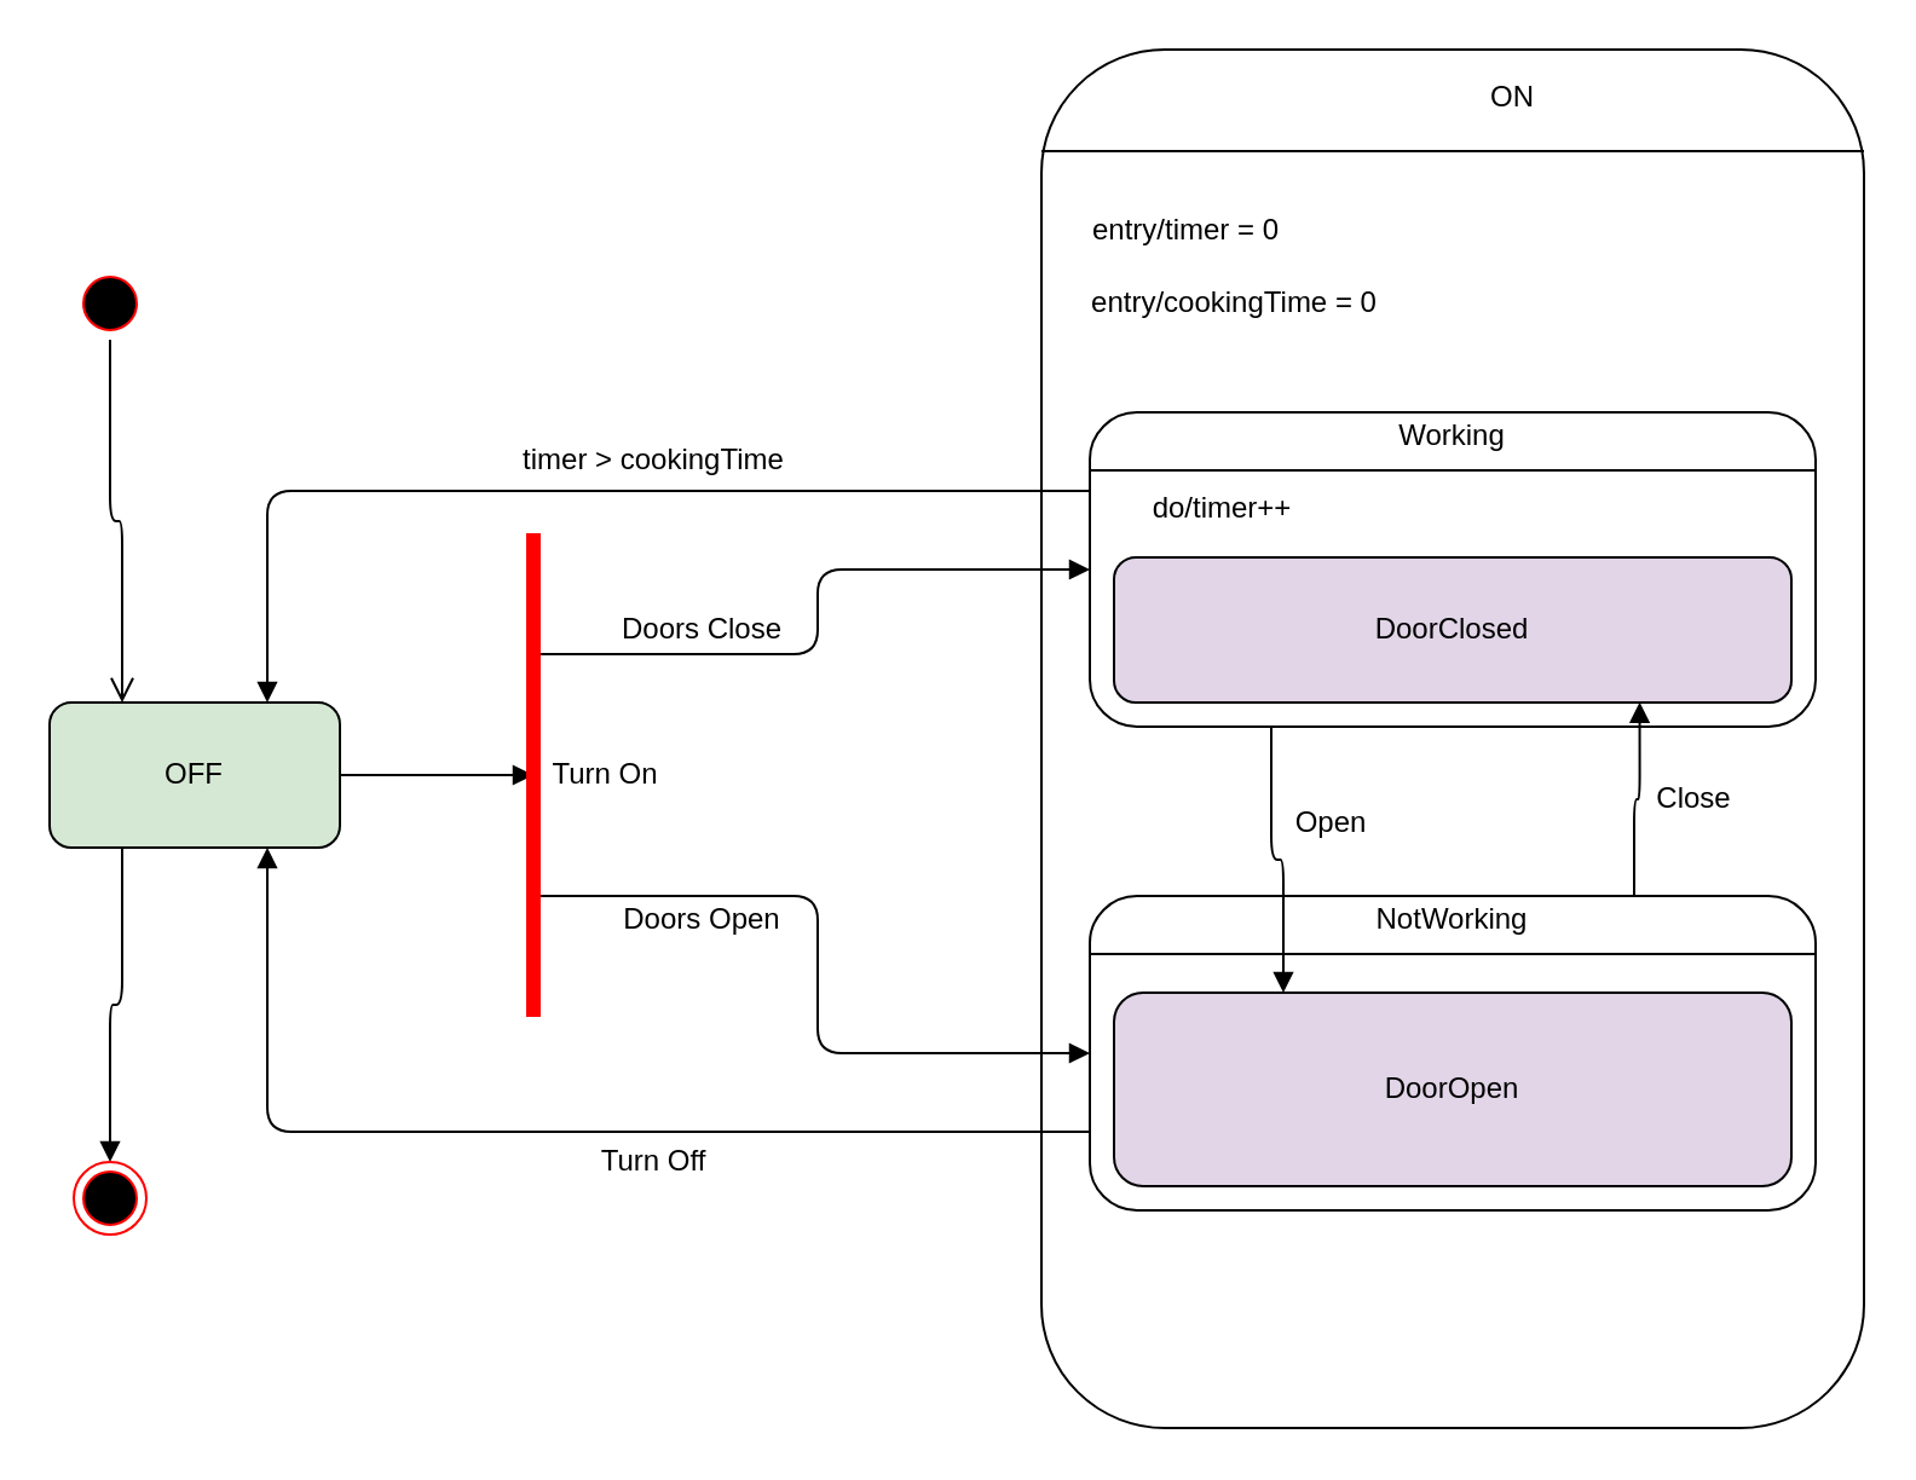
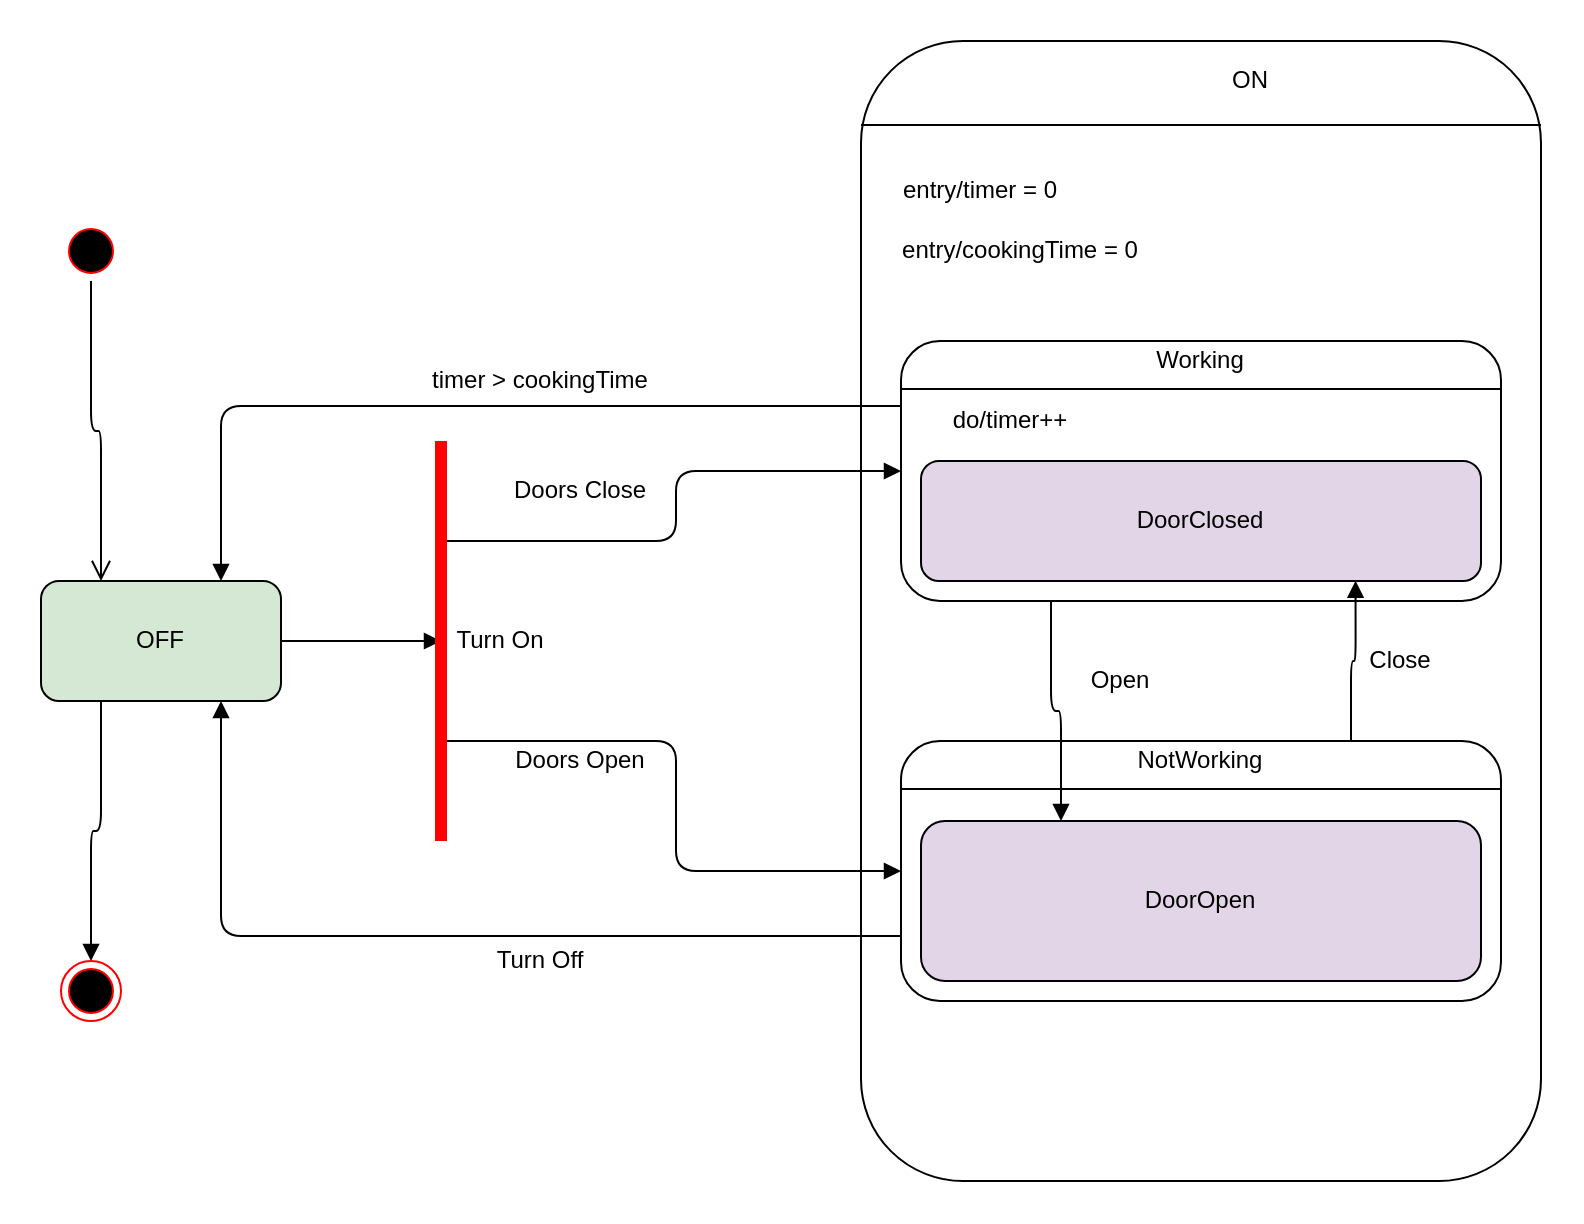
  <mxCell id="0" />
  <mxCell id="1" parent="0" />
  <mxCell id="2" value="" style="rounded=1;whiteSpace=wrap;html=1;" vertex="1" parent="1"><mxGeometry x="430" y="20" width="340" height="570" as="geometry" /></mxCell>
  <mxCell id="3" value="" style="line;strokeWidth=1;fillColor=none;align=left;verticalAlign=middle;spacingTop=-1;spacingLeft=3;spacingRight=3;rotatable=0;labelPosition=right;points=[];portConstraint=eastwest;" vertex="1" parent="1"><mxGeometry x="430" y="58" width="340" height="8" as="geometry" /></mxCell>
  <mxCell id="4" value="ON" style="text;html=1;strokeColor=none;fillColor=none;align=center;verticalAlign=middle;whiteSpace=wrap;rounded=0;" vertex="1" parent="1"><mxGeometry x="605" y="30" width="40" height="20" as="geometry" /></mxCell>
  <mxCell id="5" value="&lt;div style=&quot;text-align: left&quot;&gt;&lt;span&gt;entry/timer = 0&lt;/span&gt;&lt;/div&gt;" style="text;html=1;strokeColor=none;fillColor=none;align=center;verticalAlign=middle;whiteSpace=wrap;rounded=0;" vertex="1" parent="1"><mxGeometry x="440" y="80" width="100" height="30" as="geometry" /></mxCell>
  <mxCell id="6" value="&lt;div style=&quot;text-align: left&quot;&gt;&lt;span&gt;entry/cookingTime = 0&lt;/span&gt;&lt;/div&gt;" style="text;html=1;strokeColor=none;fillColor=none;align=center;verticalAlign=middle;whiteSpace=wrap;rounded=0;" vertex="1" parent="1"><mxGeometry x="440" y="110" width="140" height="30" as="geometry" /></mxCell>
  <mxCell id="7" value="" style="rounded=1;whiteSpace=wrap;html=1;" vertex="1" parent="1"><mxGeometry x="450" y="170" width="300" height="130" as="geometry" /></mxCell>
  <mxCell id="8" value="" style="line;strokeWidth=1;fillColor=none;align=left;verticalAlign=middle;spacingTop=-1;spacingLeft=3;spacingRight=3;rotatable=0;labelPosition=right;points=[];portConstraint=eastwest;" vertex="1" parent="1"><mxGeometry x="450" y="190" width="300" height="8" as="geometry" /></mxCell>
  <mxCell id="9" value="Working" style="text;html=1;strokeColor=none;fillColor=none;align=center;verticalAlign=middle;whiteSpace=wrap;rounded=0;" vertex="1" parent="1"><mxGeometry x="580" y="170" width="40" height="20" as="geometry" /></mxCell>
  <mxCell id="10" value="DoorClosed" style="rounded=1;whiteSpace=wrap;html=1;fillColor=#e1d5e7;" vertex="1" parent="1"><mxGeometry x="460" y="230" width="280" height="60" as="geometry" /></mxCell>
  <mxCell id="11" value="" style="rounded=1;whiteSpace=wrap;html=1;" vertex="1" parent="1"><mxGeometry x="450" y="370" width="300" height="130" as="geometry" /></mxCell>
  <mxCell id="12" value="" style="line;strokeWidth=1;fillColor=none;align=left;verticalAlign=middle;spacingTop=-1;spacingLeft=3;spacingRight=3;rotatable=0;labelPosition=right;points=[];portConstraint=eastwest;" vertex="1" parent="1"><mxGeometry x="450" y="390" width="300" height="8" as="geometry" /></mxCell>
  <mxCell id="13" value="NotWorking" style="text;html=1;strokeColor=none;fillColor=none;align=center;verticalAlign=middle;whiteSpace=wrap;rounded=0;" vertex="1" parent="1"><mxGeometry x="580" y="370" width="40" height="20" as="geometry" /></mxCell>
  <mxCell id="14" value="DoorOpen" style="rounded=1;whiteSpace=wrap;html=1;fillColor=#e1d5e7;" vertex="1" parent="1"><mxGeometry x="460" y="410" width="280" height="80" as="geometry" /></mxCell>
  <mxCell id="15" value="do/timer++" style="text;html=1;strokeColor=none;fillColor=none;align=center;verticalAlign=middle;whiteSpace=wrap;rounded=0;" vertex="1" parent="1"><mxGeometry x="460" y="200" width="90" height="20" as="geometry" /></mxCell>
  <mxCell id="16" value="" style="endArrow=block;endFill=1;html=1;edgeStyle=orthogonalEdgeStyle;align=left;verticalAlign=top;exitX=0.75;exitY=0;exitDx=0;exitDy=0;entryX=0.776;entryY=0.997;entryDx=0;entryDy=0;entryPerimeter=0;" edge="1" parent="1" source="11" target="10"><mxGeometry x="-0.75" y="60" relative="1" as="geometry"><mxPoint x="190" y="240" as="sourcePoint" /><mxPoint x="350" y="240" as="targetPoint" /><mxPoint as="offset" /></mxGeometry></mxCell>
  <mxCell id="17" value="" style="endArrow=block;endFill=1;html=1;edgeStyle=orthogonalEdgeStyle;align=left;verticalAlign=top;exitX=0.25;exitY=1;exitDx=0;exitDy=0;entryX=0.25;entryY=0;entryDx=0;entryDy=0;" edge="1" parent="1" source="7" target="14"><mxGeometry x="-0.75" y="60" relative="1" as="geometry"><mxPoint x="200" y="250" as="sourcePoint" /><mxPoint x="360" y="250" as="targetPoint" /><mxPoint as="offset" /></mxGeometry></mxCell>
  <mxCell id="18" value="" style="endArrow=block;endFill=1;html=1;edgeStyle=orthogonalEdgeStyle;align=left;verticalAlign=top;exitX=0.25;exitY=1;exitDx=0;exitDy=0;entryX=0.5;entryY=0;entryDx=0;entryDy=0;" edge="1" parent="1" source="26" target="35"><mxGeometry x="-0.75" y="60" relative="1" as="geometry"><mxPoint x="10" y="90" as="sourcePoint" /><mxPoint x="170" y="90" as="targetPoint" /><mxPoint as="offset" /></mxGeometry></mxCell>
  <mxCell id="19" value="" style="endArrow=block;endFill=1;html=1;edgeStyle=orthogonalEdgeStyle;align=left;verticalAlign=top;exitX=0;exitY=0.75;exitDx=0;exitDy=0;entryX=0.75;entryY=1;entryDx=0;entryDy=0;" edge="1" parent="1" source="11" target="26"><mxGeometry x="-0.75" y="60" relative="1" as="geometry"><mxPoint x="20" y="100" as="sourcePoint" /><mxPoint x="180" y="100" as="targetPoint" /><mxPoint as="offset" /></mxGeometry></mxCell>
  <mxCell id="20" value="" style="endArrow=block;endFill=1;html=1;edgeStyle=orthogonalEdgeStyle;align=left;verticalAlign=top;exitX=0;exitY=0.25;exitDx=0;exitDy=0;entryX=0.75;entryY=0;entryDx=0;entryDy=0;" edge="1" parent="1" source="7" target="26"><mxGeometry x="-0.75" y="60" relative="1" as="geometry"><mxPoint x="30" y="110" as="sourcePoint" /><mxPoint x="190" y="110" as="targetPoint" /><mxPoint as="offset" /></mxGeometry></mxCell>
  <mxCell id="21" value="" style="endArrow=block;endFill=1;html=1;edgeStyle=orthogonalEdgeStyle;align=left;verticalAlign=top;exitX=0.75;exitY=0.5;exitDx=0;exitDy=0;exitPerimeter=0;entryX=0;entryY=0.5;entryDx=0;entryDy=0;" edge="1" parent="1" source="27" target="11"><mxGeometry x="-0.75" y="60" relative="1" as="geometry"><mxPoint x="40" y="120" as="sourcePoint" /><mxPoint x="200" y="120" as="targetPoint" /><mxPoint as="offset" /></mxGeometry></mxCell>
  <mxCell id="22" value="" style="endArrow=block;endFill=1;html=1;edgeStyle=orthogonalEdgeStyle;align=left;verticalAlign=top;exitX=0.25;exitY=0.5;exitDx=0;exitDy=0;exitPerimeter=0;entryX=0;entryY=0.5;entryDx=0;entryDy=0;" edge="1" parent="1" source="27" target="7"><mxGeometry x="-0.75" y="60" relative="1" as="geometry"><mxPoint x="50" y="130" as="sourcePoint" /><mxPoint x="210" y="130" as="targetPoint" /><mxPoint as="offset" /></mxGeometry></mxCell>
  <mxCell id="23" value="" style="endArrow=block;endFill=1;html=1;edgeStyle=orthogonalEdgeStyle;align=left;verticalAlign=top;exitX=1;exitY=0.5;exitDx=0;exitDy=0;entryX=0.5;entryY=0.5;entryDx=0;entryDy=0;entryPerimeter=0;" edge="1" parent="1" source="26" target="27"><mxGeometry x="-0.75" y="60" relative="1" as="geometry"><mxPoint x="60" y="140" as="sourcePoint" /><mxPoint x="220" y="140" as="targetPoint" /><mxPoint as="offset" /></mxGeometry></mxCell>
  <mxCell id="24" value="Close" style="text;html=1;strokeColor=none;fillColor=none;align=center;verticalAlign=middle;whiteSpace=wrap;rounded=0;" vertex="1" parent="1"><mxGeometry x="680" y="320" width="40" height="20" as="geometry" /></mxCell>
- <mxCell id="25" value="Open" style="text;html=1;strokeColor=none;fillColor=none;align=center;verticalAlign=middle;whiteSpace=wrap;rounded=0;" vertex="1" parent="1"><mxGeometry x="530" y="330" width="40" height="20" as="geometry" /></mxCell>
+ <mxCell id="25" value="Open" style="text;html=1;strokeColor=none;fillColor=none;align=center;verticalAlign=middle;whiteSpace=wrap;rounded=0;" vertex="1" parent="1"><mxGeometry x="540" y="330" width="40" height="20" as="geometry" /></mxCell>
  <mxCell id="26" value="OFF" style="rounded=1;whiteSpace=wrap;html=1;fillColor=#d5e8d4;" vertex="1" parent="1"><mxGeometry x="20" y="290" width="120" height="60" as="geometry" /></mxCell>
  <mxCell id="27" value="" style="shape=line;html=1;strokeWidth=6;strokeColor=#ff0000;rotation=90;" vertex="1" parent="1"><mxGeometry x="120" y="315" width="200" height="10" as="geometry" /></mxCell>
  <mxCell id="28" value="Turn On" style="text;html=1;strokeColor=none;fillColor=none;align=center;verticalAlign=middle;whiteSpace=wrap;rounded=0;" vertex="1" parent="1"><mxGeometry x="220" y="310" width="60" height="20" as="geometry" /></mxCell>
- <mxCell id="29" value="Doors Close" style="text;html=1;strokeColor=none;fillColor=none;align=center;verticalAlign=middle;whiteSpace=wrap;rounded=0;" vertex="1" parent="1"><mxGeometry x="250" y="250" width="80" height="20" as="geometry" /></mxCell>
+ <mxCell id="29" value="Doors Close" style="text;html=1;strokeColor=none;fillColor=none;align=center;verticalAlign=middle;whiteSpace=wrap;rounded=0;" vertex="1" parent="1"><mxGeometry x="250" y="235" width="80" height="20" as="geometry" /></mxCell>
  <mxCell id="30" value="Doors Open" style="text;html=1;strokeColor=none;fillColor=none;align=center;verticalAlign=middle;whiteSpace=wrap;rounded=0;" vertex="1" parent="1"><mxGeometry x="255" y="370" width="70" height="20" as="geometry" /></mxCell>
  <mxCell id="31" value="timer &amp;gt; cookingTime" style="text;html=1;strokeColor=none;fillColor=none;align=center;verticalAlign=middle;whiteSpace=wrap;rounded=0;" vertex="1" parent="1"><mxGeometry x="110" y="180" width="320" height="20" as="geometry" /></mxCell>
  <mxCell id="32" value="Turn Off" style="text;html=1;strokeColor=none;fillColor=none;align=center;verticalAlign=middle;whiteSpace=wrap;rounded=0;" vertex="1" parent="1"><mxGeometry x="110" y="470" width="320" height="20" as="geometry" /></mxCell>
  <mxCell id="33" value="" style="ellipse;html=1;shape=startState;fillColor=#000000;strokeColor=#ff0000;" vertex="1" parent="1"><mxGeometry x="30" y="110" width="30" height="30" as="geometry" /></mxCell>
  <mxCell id="34" value="" style="edgeStyle=orthogonalEdgeStyle;html=1;verticalAlign=bottom;endArrow=open;endSize=8;strokeColor=#000000;entryX=0.25;entryY=0;entryDx=0;entryDy=0;" edge="1" source="33" parent="1" target="26"><mxGeometry relative="1" as="geometry"><mxPoint x="50" y="285" as="targetPoint" /></mxGeometry></mxCell>
  <mxCell id="35" value="" style="ellipse;html=1;shape=endState;fillColor=#000000;strokeColor=#ff0000;" vertex="1" parent="1"><mxGeometry x="30" y="480" width="30" height="30" as="geometry" /></mxCell>
